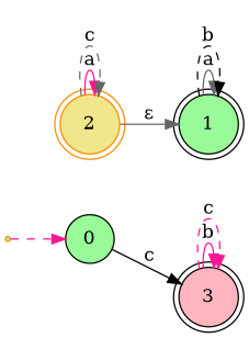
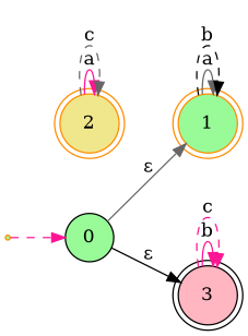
  digraph {
    rankdir=LR
    node [color=darkorange fillcolor=palegreen shape=doublecircle style=filled]
    edge [color=deeppink style=solid]
-   1 [color=black]
+   1
    2 [fillcolor=khaki]
    3 [color=black fillcolor=lightpink]
    q [shape=point]
    0 [color=black shape=circle]
    1 -> 1 [color=gray40 label=a]
    1 -> 1 [color=black label=b style=dashed]
    2 -> 2 [label=a]
    2 -> 2 [color=gray40 label=c style=dashed]
    3 -> 3 [label=b]
    3 -> 3 [label=c style=dashed]
    q -> 0 [style=dashed]
-   2 -> 1 [color=gray40 label="ε"]
-   0 -> 3 [color=black label=c]
+   0 -> 1 [color=gray40 label="ε"]
+   0 -> 3 [color=black label="ε"]
  }
